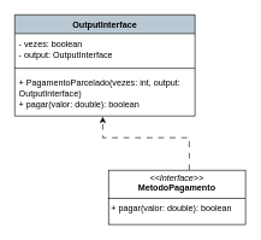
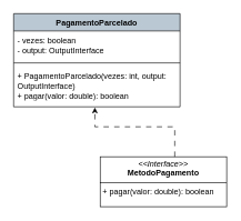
  <mxCell id="0" />
  <mxCell id="1" parent="0" />
- <mxCell id="2" value="OutputInterface" style="swimlane;fontStyle=1;align=center;verticalAlign=top;childLayout=stackLayout;horizontal=1;startSize=26;horizontalStack=0;resizeParent=1;resizeParentMax=0;resizeLast=0;collapsible=1;marginBottom=0;whiteSpace=wrap;html=1;fillColor=#BAC8D3;" vertex="1" parent="1"><mxGeometry x="20" y="20" width="250" height="140" as="geometry" /></mxCell>
+ <mxCell id="2" value="PagamentoParcelado" style="swimlane;fontStyle=1;align=center;verticalAlign=top;childLayout=stackLayout;horizontal=1;startSize=26;horizontalStack=0;resizeParent=1;resizeParentMax=0;resizeLast=0;collapsible=1;marginBottom=0;whiteSpace=wrap;html=1;fillColor=#BAC8D3;" vertex="1" parent="1"><mxGeometry x="20" y="20" width="250" height="140" as="geometry" /></mxCell>
  <mxCell id="3" value="- vezes: boolean&lt;div&gt;- output: OutputInterface &lt;/div&gt;" style="text;strokeColor=none;fillColor=none;align=left;verticalAlign=middle;spacingLeft=4;spacingRight=4;overflow=hidden;rotatable=0;points=[[0,0.5],[1,0.5]];portConstraint=eastwest;whiteSpace=wrap;html=1;" vertex="1" parent="2"><mxGeometry y="26" width="250" height="44" as="geometry" /></mxCell>
  <mxCell id="4" value="" style="line;strokeWidth=1;fillColor=none;align=left;verticalAlign=middle;spacingTop=-1;spacingLeft=3;spacingRight=3;rotatable=0;labelPosition=right;points=[];portConstraint=eastwest;strokeColor=inherit;" vertex="1" parent="2"><mxGeometry y="70" width="250" height="8" as="geometry" /></mxCell>
  <mxCell id="5" value="&lt;div&gt;&lt;span style=&quot;background-color: initial;&quot;&gt;+ PagamentoParcelado(vezes: int, output: OutputInterface)&lt;/span&gt;&lt;/div&gt;&lt;div&gt;&lt;span style=&quot;background-color: initial;&quot;&gt;+ pagar(valor: double): boolean&lt;/span&gt;&lt;span style=&quot;background-color: initial;&quot;&gt;&amp;nbsp; &amp;nbsp; &amp;nbsp; &amp;nbsp; &amp;nbsp;&lt;/span&gt;&lt;br&gt;&lt;/div&gt;" style="text;strokeColor=none;fillColor=none;align=left;verticalAlign=middle;spacingLeft=4;spacingRight=4;overflow=hidden;rotatable=0;points=[[0,0.5],[1,0.5]];portConstraint=eastwest;whiteSpace=wrap;html=1;" vertex="1" parent="2"><mxGeometry y="78" width="250" height="62" as="geometry" /></mxCell>
  <mxCell id="6" value="&lt;p style=&quot;margin:0px;margin-top:4px;text-align:center;&quot;&gt;&lt;i&gt;&amp;lt;&amp;lt;Interface&amp;gt;&amp;gt;&lt;/i&gt;&lt;br&gt;&lt;b&gt;MetodoPagamento&lt;/b&gt;&lt;/p&gt;&lt;hr size=&quot;1&quot; style=&quot;border-style:solid;&quot;&gt;&lt;p style=&quot;margin:0px;margin-left:4px;&quot;&gt;+ pagar(valor: double): boolean &lt;br&gt;&lt;/p&gt;" style="verticalAlign=top;align=left;overflow=fill;html=1;whiteSpace=wrap;" vertex="1" parent="1"><mxGeometry x="150" y="235" width="190" height="75" as="geometry" /></mxCell>
  <mxCell id="7" style="edgeStyle=orthogonalEdgeStyle;rounded=0;orthogonalLoop=1;jettySize=auto;html=1;entryX=0.488;entryY=1.016;entryDx=0;entryDy=0;entryPerimeter=0;dashed=1;dashPattern=8 8;" edge="1" parent="1" source="6" target="5"><mxGeometry relative="1" as="geometry"><Array as="points"><mxPoint x="262" y="190" /><mxPoint x="142" y="190" /></Array></mxGeometry></mxCell>
